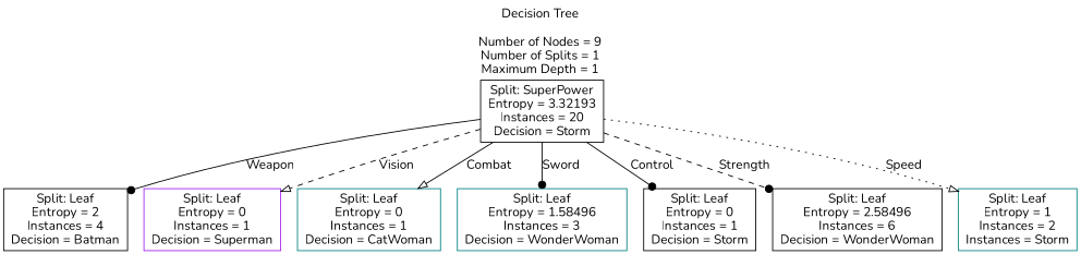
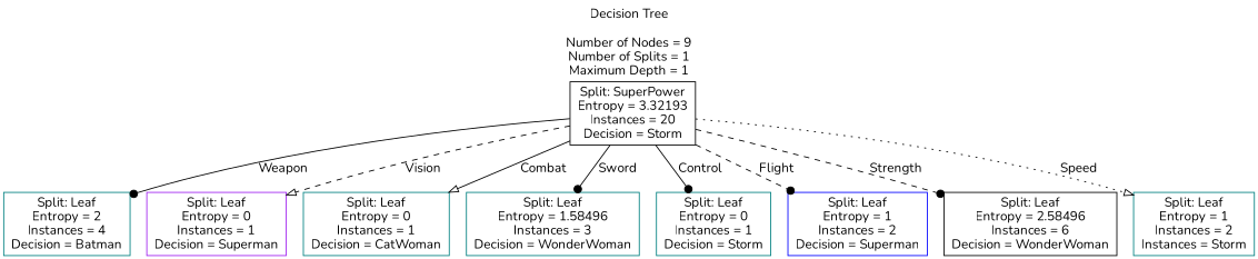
  digraph {
    fontname=Nunito
    label="Decision Tree\n\nNumber of Nodes = 9\nNumber of Splits = 1\nMaximum Depth = 1\n"
    labelloc=t
    node [color=teal fontname=Nunito shape=box]
    edge [arrowhead=dot fontname=Nunito style=solid]
    n1 [color=black label="Split: SuperPower\nEntropy = 3.32193\nInstances = 20\nDecision = Storm"]
-   n2 [color=black label="Split: Leaf\nEntropy = 2\nInstances = 4\nDecision = Batman"]
+   n2 [label="Split: Leaf\nEntropy = 2\nInstances = 4\nDecision = Batman"]
    n3 [color=purple label="Split: Leaf\nEntropy = 0\nInstances = 1\nDecision = Superman"]
    n4 [label="Split: Leaf\nEntropy = 0\nInstances = 1\nDecision = CatWoman"]
    n5 [label="Split: Leaf\nEntropy = 1.58496\nInstances = 3\nDecision = WonderWoman"]
-   n6 [color=black label="Split: Leaf\nEntropy = 0\nInstances = 1\nDecision = Storm"]
+   n6 [label="Split: Leaf\nEntropy = 0\nInstances = 1\nDecision = Storm"]
+   n7 [color=blue label="Split: Leaf\nEntropy = 1\nInstances = 2\nDecision = Superman"]
    n8 [color=black label="Split: Leaf\nEntropy = 2.58496\nInstances = 6\nDecision = WonderWoman"]
    n9 [label="Split: Leaf\nEntropy = 1\nInstances = 2\nInstances = Storm"]
    n1 -> n2 [label=Weapon]
    n1 -> n3 [arrowhead=onormal label=Vision style=dashed]
    n1 -> n4 [arrowhead=onormal label=Combat]
    n1 -> n5 [label=Sword]
    n1 -> n6 [label=Control]
+   n1 -> n7 [label=Flight style=dashed]
    n1 -> n8 [label=Strength style=dashed]
    n1 -> n9 [arrowhead=onormal label=Speed style=dotted]
  }
